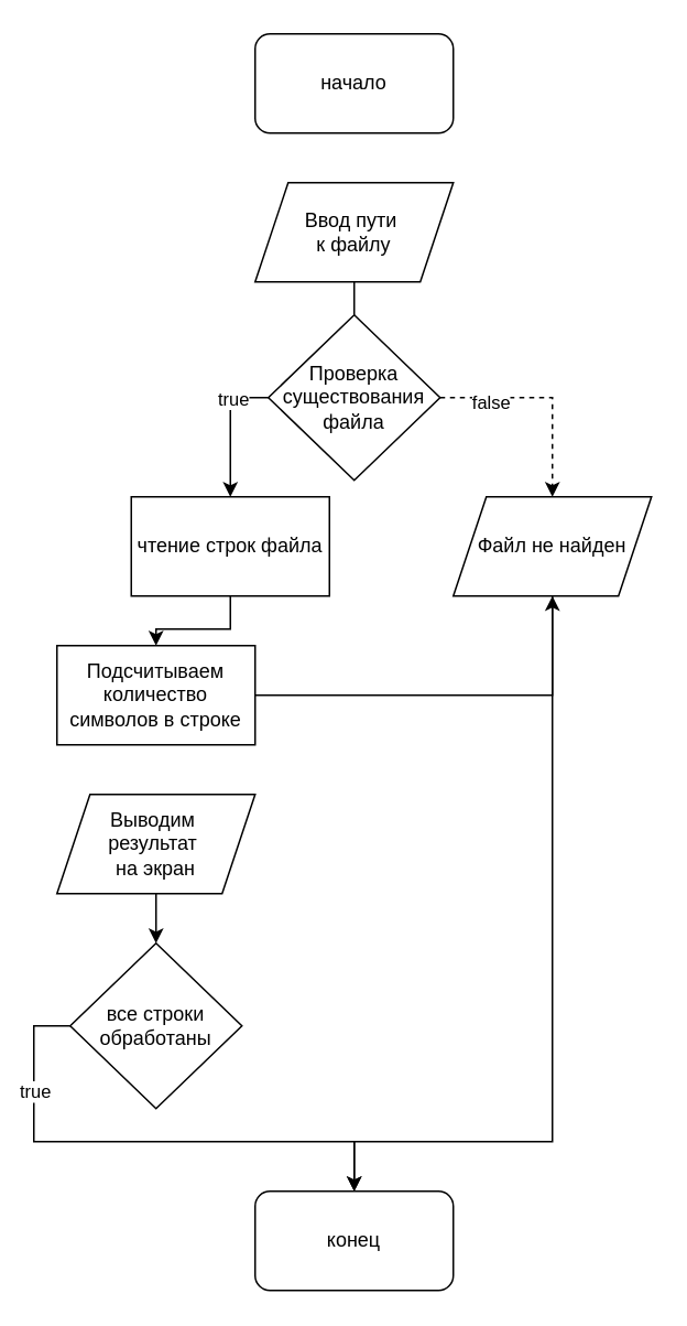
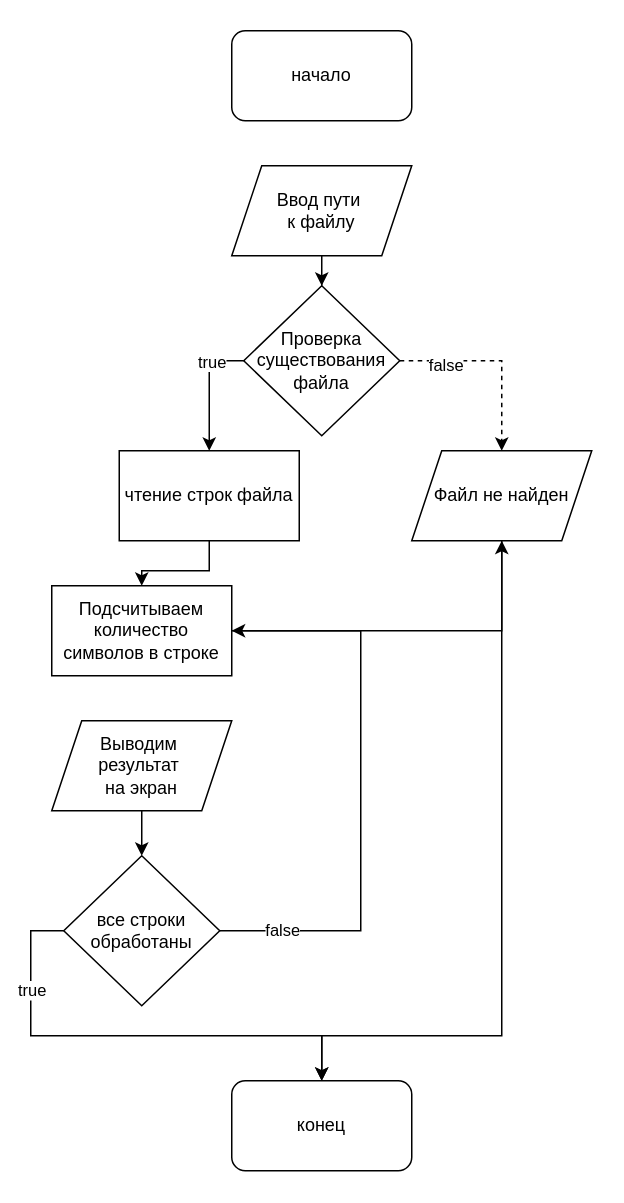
  <mxCell id="0" />
  <mxCell id="1" parent="0" />
  <mxCell id="2" value="начало" style="rounded=1;whiteSpace=wrap;html=1;" vertex="1" parent="1"><mxGeometry x="154" y="20" width="120" height="60" as="geometry" /></mxCell>
- <mxCell id="3" style="edgeStyle=orthogonalEdgeStyle;rounded=0;orthogonalLoop=1;jettySize=auto;html=1;exitX=0.5;exitY=1;exitDx=0;exitDy=0;endArrow=none;" edge="1" parent="1" source="4" target="9"><mxGeometry relative="1" as="geometry" /></mxCell>
+ <mxCell id="3" style="edgeStyle=orthogonalEdgeStyle;rounded=0;orthogonalLoop=1;jettySize=auto;html=1;exitX=0.5;exitY=1;exitDx=0;exitDy=0;" edge="1" parent="1" source="4" target="9"><mxGeometry relative="1" as="geometry" /></mxCell>
  <mxCell id="4" value="Ввод пути&amp;nbsp;&lt;div&gt;к файлу&lt;/div&gt;" style="shape=parallelogram;perimeter=parallelogramPerimeter;whiteSpace=wrap;html=1;fixedSize=1;" vertex="1" parent="1"><mxGeometry x="154" y="110" width="120" height="60" as="geometry" /></mxCell>
  <mxCell id="5" style="edgeStyle=orthogonalEdgeStyle;rounded=0;orthogonalLoop=1;jettySize=auto;html=1;entryX=0.5;entryY=0;entryDx=0;entryDy=0;dashed=1;" edge="1" parent="1" source="9" target="11"><mxGeometry relative="1" as="geometry" /></mxCell>
  <mxCell id="6" value="false" style="edgeLabel;html=1;align=center;verticalAlign=middle;resizable=0;points=[];" vertex="1" connectable="0" parent="5"><mxGeometry x="-0.531" y="-2" relative="1" as="geometry"><mxPoint as="offset" /></mxGeometry></mxCell>
  <mxCell id="7" style="edgeStyle=orthogonalEdgeStyle;rounded=0;orthogonalLoop=1;jettySize=auto;html=1;exitX=0;exitY=0.5;exitDx=0;exitDy=0;entryX=0.5;entryY=0;entryDx=0;entryDy=0;" edge="1" parent="1" source="9" target="13"><mxGeometry relative="1" as="geometry" /></mxCell>
  <mxCell id="8" value="true" style="edgeLabel;html=1;align=center;verticalAlign=middle;resizable=0;points=[];" vertex="1" connectable="0" parent="7"><mxGeometry x="-0.469" relative="1" as="geometry"><mxPoint as="offset" /></mxGeometry></mxCell>
  <mxCell id="9" value="Проверка существования файла" style="rhombus;whiteSpace=wrap;html=1;" vertex="1" parent="1"><mxGeometry x="162" y="190" width="104" height="100" as="geometry" /></mxCell>
  <mxCell id="10" style="edgeStyle=orthogonalEdgeStyle;rounded=0;orthogonalLoop=1;jettySize=auto;html=1;entryX=0.5;entryY=0;entryDx=0;entryDy=0;" edge="1" parent="1" source="11" target="23"><mxGeometry relative="1" as="geometry"><Array as="points"><mxPoint x="334" y="690" /><mxPoint x="214" y="690" /></Array></mxGeometry></mxCell>
  <mxCell id="11" value="Файл не найден" style="shape=parallelogram;perimeter=parallelogramPerimeter;whiteSpace=wrap;html=1;fixedSize=1;" vertex="1" parent="1"><mxGeometry x="274" y="300" width="120" height="60" as="geometry" /></mxCell>
  <mxCell id="12" style="edgeStyle=orthogonalEdgeStyle;rounded=0;orthogonalLoop=1;jettySize=auto;html=1;entryX=0.5;entryY=0;entryDx=0;entryDy=0;" edge="1" parent="1" source="13" target="15"><mxGeometry relative="1" as="geometry" /></mxCell>
  <mxCell id="13" value="чтение строк файла" style="rounded=0;whiteSpace=wrap;html=1;" vertex="1" parent="1"><mxGeometry x="79" y="300" width="120" height="60" as="geometry" /></mxCell>
  <mxCell id="14" style="edgeStyle=orthogonalEdgeStyle;rounded=0;orthogonalLoop=1;jettySize=auto;html=1;" edge="1" parent="1" source="15" target="11"><mxGeometry relative="1" as="geometry" /></mxCell>
  <mxCell id="15" value="Подсчитываем количество символов в строке" style="rounded=0;whiteSpace=wrap;html=1;" vertex="1" parent="1"><mxGeometry x="34" y="390" width="120" height="60" as="geometry" /></mxCell>
  <mxCell id="16" style="edgeStyle=orthogonalEdgeStyle;rounded=0;orthogonalLoop=1;jettySize=auto;html=1;entryX=0.5;entryY=0;entryDx=0;entryDy=0;" edge="1" parent="1" source="17" target="22"><mxGeometry relative="1" as="geometry" /></mxCell>
  <mxCell id="17" value="Выводим&amp;nbsp;&lt;div&gt;результат&amp;nbsp;&lt;/div&gt;&lt;div&gt;на экран&lt;/div&gt;" style="shape=parallelogram;perimeter=parallelogramPerimeter;whiteSpace=wrap;html=1;fixedSize=1;" vertex="1" parent="1"><mxGeometry x="34" y="480" width="120" height="60" as="geometry" /></mxCell>
+ <mxCell id="18" style="edgeStyle=orthogonalEdgeStyle;rounded=0;orthogonalLoop=1;jettySize=auto;html=1;entryX=1;entryY=0.5;entryDx=0;entryDy=0;" edge="1" parent="1" source="22" target="15"><mxGeometry relative="1" as="geometry"><Array as="points"><mxPoint x="240" y="620" /><mxPoint x="240" y="420" /></Array></mxGeometry></mxCell>
+ <mxCell id="19" value="false" style="edgeLabel;html=1;align=center;verticalAlign=middle;resizable=0;points=[];" vertex="1" connectable="0" parent="18"><mxGeometry x="-0.784" y="1" relative="1" as="geometry"><mxPoint as="offset" /></mxGeometry></mxCell>
  <mxCell id="20" style="edgeStyle=orthogonalEdgeStyle;rounded=0;orthogonalLoop=1;jettySize=auto;html=1;entryX=0.5;entryY=0;entryDx=0;entryDy=0;" edge="1" parent="1" source="22" target="23"><mxGeometry relative="1" as="geometry"><Array as="points"><mxPoint x="20" y="620" /><mxPoint x="20" y="690" /><mxPoint x="214" y="690" /></Array></mxGeometry></mxCell>
  <mxCell id="21" value="true" style="edgeLabel;html=1;align=center;verticalAlign=middle;resizable=0;points=[];" vertex="1" connectable="0" parent="20"><mxGeometry x="-0.614" relative="1" as="geometry"><mxPoint as="offset" /></mxGeometry></mxCell>
  <mxCell id="22" value="все строки&lt;div&gt;обработаны&lt;/div&gt;" style="rhombus;whiteSpace=wrap;html=1;" vertex="1" parent="1"><mxGeometry x="42" y="570" width="104" height="100" as="geometry" /></mxCell>
  <mxCell id="23" value="конец" style="rounded=1;whiteSpace=wrap;html=1;" vertex="1" parent="1"><mxGeometry x="154" y="720" width="120" height="60" as="geometry" /></mxCell>
